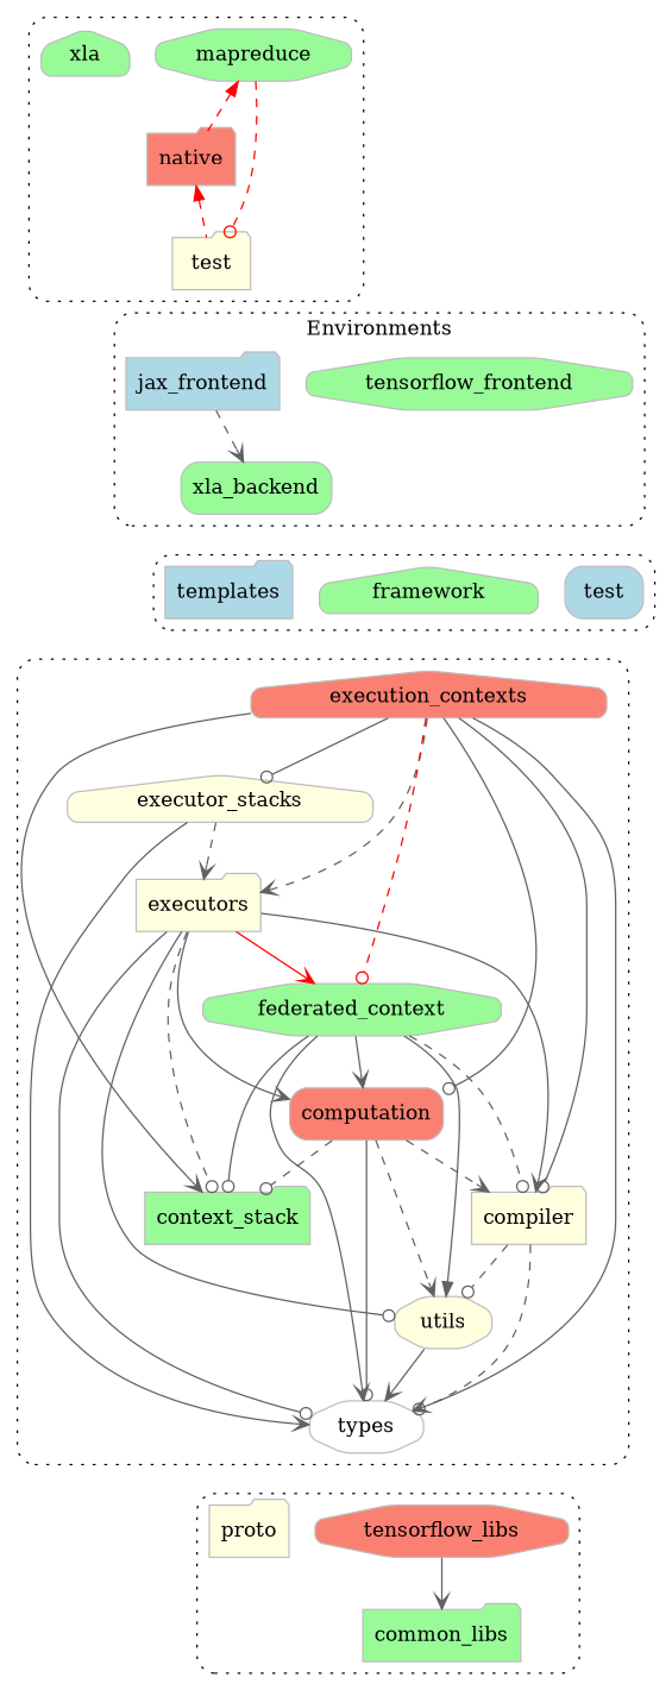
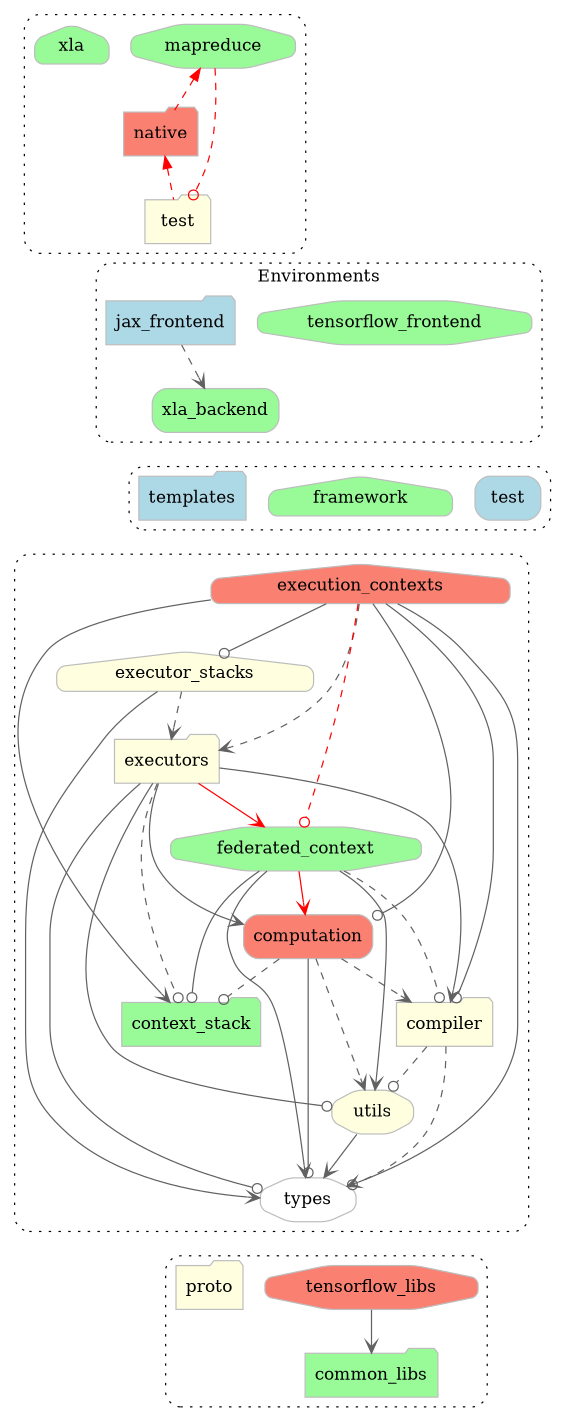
  digraph {
    style="dotted,rounded"
    node [color="#bdbdbd" fillcolor=palegreen shape=folder style="rounded,filled"]
    edge [arrowhead=vee color="#616161" style=solid]
    framework [shape=house]
    test [fillcolor=lightblue shape=box]
    templates [fillcolor=lightblue]
    mapreduce [shape=octagon]
    native [fillcolor=salmon]
    n6 [fillcolor=lightyellow label=test]
    xla [shape=house]
    jax_frontend [fillcolor=lightblue]
    tensorflow_frontend [shape=octagon]
    xla_backend [shape=box]
    execution_contexts [fillcolor=salmon shape=house]
    executor_stacks [fillcolor=lightyellow shape=house]
    executors [fillcolor=lightyellow]
    federated_context [shape=octagon]
    computation [fillcolor=salmon shape=box]
    compiler [fillcolor=lightyellow]
    utils [fillcolor=lightyellow shape=octagon]
    types [fillcolor=white shape=octagon]
    context_stack
    tensorflow_libs [fillcolor=salmon shape=octagon]
    proto [fillcolor=lightyellow]
    common_libs
    subgraph cluster_1 {
      framework
      test
      templates
    }
    subgraph cluster_2 {
      mapreduce
      native
      n6
      xla
    }
    subgraph cluster_3 {
      label=Environments
      jax_frontend
      tensorflow_frontend
      xla_backend
    }
    subgraph cluster_4 {
      execution_contexts
      executor_stacks
      executors
      federated_context
      computation
      compiler
      utils
      types
      context_stack
    }
    subgraph cluster_5 {
      tensorflow_libs
      proto
      common_libs
    }
    framework -> execution_contexts [arrowhead=none style=invisible]
    test -> execution_contexts [arrowhead=none style=invisible]
    templates -> execution_contexts [arrowhead=none style=invisible]
    mapreduce -> native [color="#ff0000" dir=back style=dashed arrowhead=""]
    mapreduce -> n6 [arrowhead=odot color="#ff0000" style=dashed]
    native -> n6 [color="#ff0000" dir=back style=dashed arrowhead=""]
    n6 -> jax_frontend [arrowhead=none style=invisible]
    n6 -> tensorflow_frontend [arrowhead=none style=invisible]
    jax_frontend -> xla_backend [style=dashed]
    tensorflow_frontend -> framework [arrowhead=none style=invisible]
    tensorflow_frontend -> test [arrowhead=none style=invisible]
    tensorflow_frontend -> templates [arrowhead=none style=invisible]
    xla_backend -> framework [arrowhead=none style=invisible]
    xla_backend -> test [arrowhead=none style=invisible]
    xla_backend -> templates [arrowhead=none style=invisible]
    execution_contexts -> executor_stacks [arrowhead=odot]
    execution_contexts -> executors [style=dashed]
    execution_contexts -> federated_context [arrowhead=odot color="#ff0000" style=dashed]
    execution_contexts -> computation [arrowhead=odot]
    execution_contexts -> compiler [arrowhead=odot]
    execution_contexts -> types
    execution_contexts -> context_stack
    executor_stacks -> executors [style=dashed]
    executor_stacks -> types
    executors -> federated_context [color="#ff0000"]
    executors -> computation
    executors -> compiler
    executors -> utils [arrowhead=odot]
    executors -> types [arrowhead=odot]
    executors -> context_stack [arrowhead=odot style=dashed]
-   federated_context -> computation
+   federated_context -> computation [color="#ff0000"]
    federated_context -> compiler [arrowhead=odot style=dashed]
-   federated_context -> utils [arrowhead=normal]
+   federated_context -> utils
    federated_context -> types
    federated_context -> context_stack [arrowhead=odot]
    computation -> compiler [style=dashed]
    computation -> utils [style=dashed]
    computation -> types [arrowhead=odot]
    computation -> context_stack [arrowhead=odot style=dashed]
    compiler -> utils [arrowhead=odot style=dashed]
    compiler -> types [arrowhead=odot style=dashed]
    utils -> types
    types -> tensorflow_libs [arrowhead=none style=invisible]
    types -> proto [arrowhead=none style=invisible]
    tensorflow_libs -> common_libs
  }
